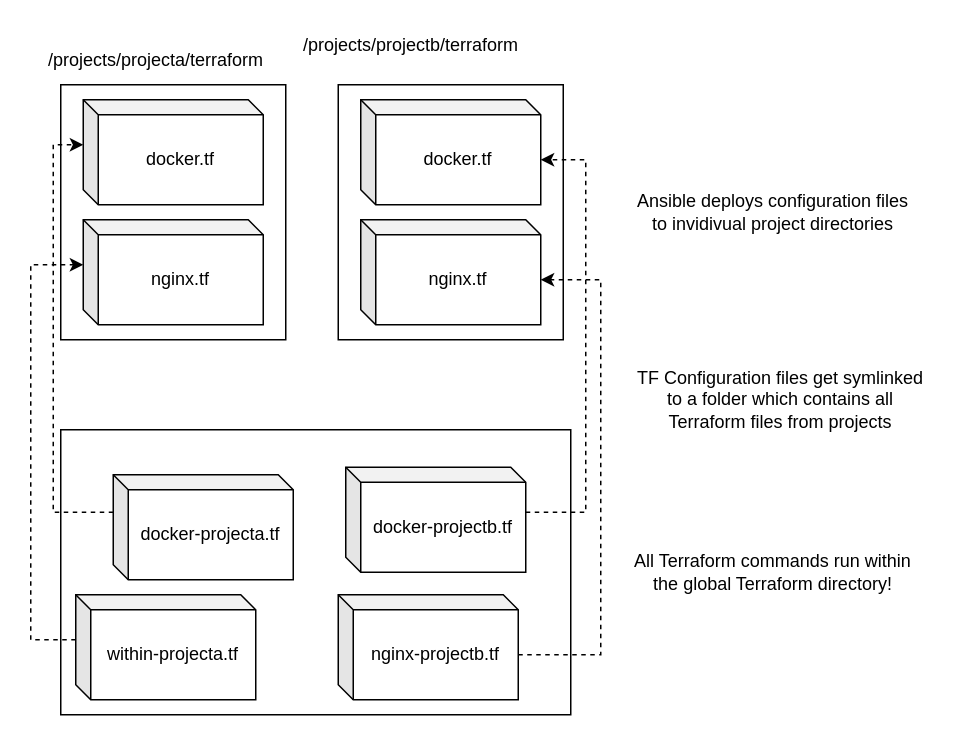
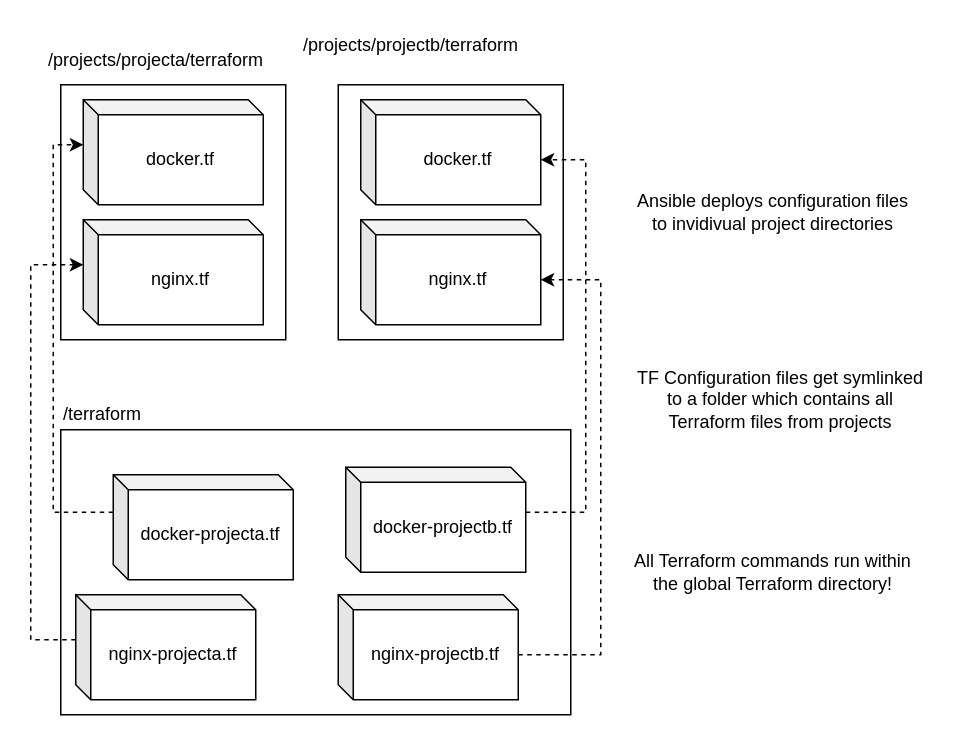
  <mxCell id="0" />
  <mxCell id="1" parent="0" />
  <mxCell id="2" value="" style="rounded=0;whiteSpace=wrap;html=1;" parent="1" vertex="1"><mxGeometry x="40" y="56" width="150" height="170" as="geometry" /></mxCell>
  <mxCell id="3" value="docker.tf" style="shape=cube;whiteSpace=wrap;html=1;boundedLbl=1;backgroundOutline=1;darkOpacity=0.05;darkOpacity2=0.1;size=10;" parent="1" vertex="1"><mxGeometry x="55" y="66" width="120" height="70" as="geometry" /></mxCell>
  <mxCell id="4" value="&lt;span style=&quot;&quot;&gt;/projects/projecta/terraform&lt;/span&gt;" style="text;html=1;strokeColor=none;fillColor=none;align=left;verticalAlign=middle;whiteSpace=wrap;rounded=0;" parent="1" vertex="1"><mxGeometry x="30" y="30" width="150" height="20" as="geometry" /></mxCell>
  <mxCell id="5" value="nginx.tf" style="shape=cube;whiteSpace=wrap;html=1;boundedLbl=1;backgroundOutline=1;darkOpacity=0.05;darkOpacity2=0.1;size=10;" parent="1" vertex="1"><mxGeometry x="55" y="146" width="120" height="70" as="geometry" /></mxCell>
  <mxCell id="6" value="" style="rounded=0;whiteSpace=wrap;html=1;" parent="1" vertex="1"><mxGeometry x="225" y="56" width="150" height="170" as="geometry" /></mxCell>
  <mxCell id="7" value="docker.tf" style="shape=cube;whiteSpace=wrap;html=1;boundedLbl=1;backgroundOutline=1;darkOpacity=0.05;darkOpacity2=0.1;size=10;" parent="1" vertex="1"><mxGeometry x="240" y="66" width="120" height="70" as="geometry" /></mxCell>
  <mxCell id="8" value="&lt;span&gt;/projects/projectb/terraform&lt;/span&gt;" style="text;html=1;strokeColor=none;fillColor=none;align=left;verticalAlign=middle;whiteSpace=wrap;rounded=0;" parent="1" vertex="1"><mxGeometry x="200" y="20" width="155" height="20" as="geometry" /></mxCell>
  <mxCell id="9" value="nginx.tf" style="shape=cube;whiteSpace=wrap;html=1;boundedLbl=1;backgroundOutline=1;darkOpacity=0.05;darkOpacity2=0.1;size=10;" parent="1" vertex="1"><mxGeometry x="240" y="146" width="120" height="70" as="geometry" /></mxCell>
  <mxCell id="10" value="" style="rounded=0;whiteSpace=wrap;html=1;" parent="1" vertex="1"><mxGeometry x="40" y="286" width="340" height="190" as="geometry" /></mxCell>
+ <mxCell id="11" value="/terraform" style="text;html=1;strokeColor=none;fillColor=none;align=left;verticalAlign=middle;whiteSpace=wrap;rounded=0;" parent="1" vertex="1"><mxGeometry x="40" y="266" width="60" height="20" as="geometry" /></mxCell>
  <mxCell id="12" style="edgeStyle=orthogonalEdgeStyle;rounded=0;orthogonalLoop=1;jettySize=auto;html=1;dashed=1;exitX=0;exitY=0;exitDx=0;exitDy=30;exitPerimeter=0;" parent="1" source="15" edge="1"><mxGeometry relative="1" as="geometry"><mxPoint x="55" y="176" as="targetPoint" /><Array as="points"><mxPoint x="20" y="426" /><mxPoint x="20" y="176" /></Array></mxGeometry></mxCell>
  <mxCell id="13" style="edgeStyle=orthogonalEdgeStyle;rounded=0;orthogonalLoop=1;jettySize=auto;html=1;entryX=0;entryY=0;entryDx=0;entryDy=30;entryPerimeter=0;dashed=1;" parent="1" source="14" target="3" edge="1"><mxGeometry relative="1" as="geometry"><Array as="points"><mxPoint x="35" y="341" /><mxPoint x="35" y="96" /></Array></mxGeometry></mxCell>
  <mxCell id="14" value="docker-projecta.tf" style="shape=cube;whiteSpace=wrap;html=1;boundedLbl=1;backgroundOutline=1;darkOpacity=0.05;darkOpacity2=0.1;size=10;" parent="1" vertex="1"><mxGeometry x="75" y="316" width="120" height="70" as="geometry" /></mxCell>
- <mxCell id="15" value="within-projecta.tf" style="shape=cube;whiteSpace=wrap;html=1;boundedLbl=1;backgroundOutline=1;darkOpacity=0.05;darkOpacity2=0.1;size=10;" parent="1" vertex="1"><mxGeometry x="50" y="396" width="120" height="70" as="geometry" /></mxCell>
+ <mxCell id="15" value="nginx-projecta.tf" style="shape=cube;whiteSpace=wrap;html=1;boundedLbl=1;backgroundOutline=1;darkOpacity=0.05;darkOpacity2=0.1;size=10;" parent="1" vertex="1"><mxGeometry x="50" y="396" width="120" height="70" as="geometry" /></mxCell>
  <mxCell id="16" style="edgeStyle=orthogonalEdgeStyle;rounded=0;orthogonalLoop=1;jettySize=auto;html=1;entryX=0;entryY=0;entryDx=120;entryDy=40;entryPerimeter=0;dashed=1;" parent="1" source="17" target="7" edge="1"><mxGeometry relative="1" as="geometry"><Array as="points"><mxPoint x="390" y="341" /><mxPoint x="390" y="106" /></Array></mxGeometry></mxCell>
  <mxCell id="17" value="docker-projectb.tf" style="shape=cube;whiteSpace=wrap;html=1;boundedLbl=1;backgroundOutline=1;darkOpacity=0.05;darkOpacity2=0.1;size=10;" parent="1" vertex="1"><mxGeometry x="230" y="311" width="120" height="70" as="geometry" /></mxCell>
  <mxCell id="18" style="edgeStyle=orthogonalEdgeStyle;rounded=0;orthogonalLoop=1;jettySize=auto;html=1;exitX=0;exitY=0;exitDx=120;exitDy=40;exitPerimeter=0;entryX=0;entryY=0;entryDx=120;entryDy=40;entryPerimeter=0;dashed=1;" parent="1" source="19" target="9" edge="1"><mxGeometry relative="1" as="geometry"><Array as="points"><mxPoint x="400" y="436" /><mxPoint x="400" y="186" /></Array></mxGeometry></mxCell>
  <mxCell id="19" value="nginx-projectb.tf" style="shape=cube;whiteSpace=wrap;html=1;boundedLbl=1;backgroundOutline=1;darkOpacity=0.05;darkOpacity2=0.1;size=10;" parent="1" vertex="1"><mxGeometry x="225" y="396" width="120" height="70" as="geometry" /></mxCell>
  <mxCell id="20" value="All Terraform commands run within the global Terraform directory!" style="text;html=1;strokeColor=none;fillColor=none;align=center;verticalAlign=middle;whiteSpace=wrap;rounded=0;" parent="1" vertex="1"><mxGeometry x="415" y="371" width="200" height="20" as="geometry" /></mxCell>
  <mxCell id="21" value="Ansible deploys configuration files to invidivual project directories" style="text;html=1;strokeColor=none;fillColor=none;align=center;verticalAlign=middle;whiteSpace=wrap;rounded=0;" parent="1" vertex="1"><mxGeometry x="420" y="131" width="190" height="20" as="geometry" /></mxCell>
  <mxCell id="22" value="TF Configuration files get symlinked to a folder which contains all Terraform files from projects" style="text;html=1;strokeColor=none;fillColor=none;align=center;verticalAlign=middle;whiteSpace=wrap;rounded=0;" parent="1" vertex="1"><mxGeometry x="420" y="256" width="200" height="20" as="geometry" /></mxCell>
